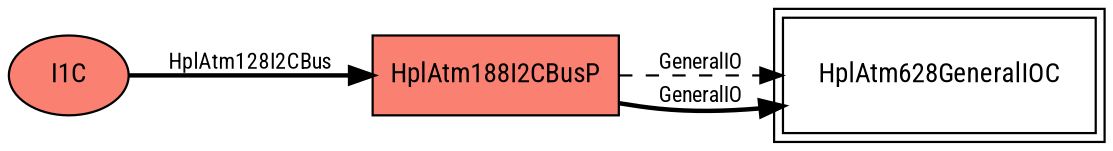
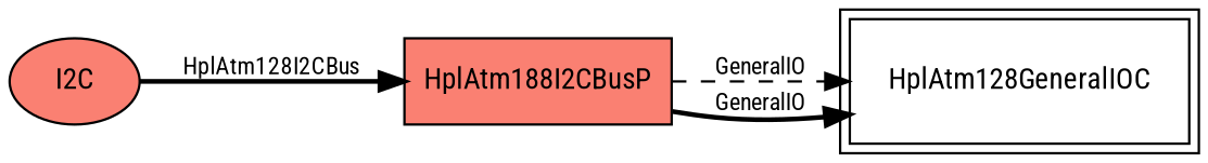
  digraph {
    fontname="Roboto Condensed"
    rankdir=LR
    node [fillcolor=salmon fontname="Roboto Condensed" fontsize=12 shape=box style=filled]
    edge [fontname="Roboto Condensed" fontsize=10 style=bold]
-   n1 [label=I1C shape=ellipse]
+   n1 [label=I2C shape=ellipse]
    n2 [label=HplAtm188I2CBusP]
-   HplAtm128GeneralIOC [fillcolor=white peripheries=2 label=HplAtm628GeneralIOC]
+   HplAtm128GeneralIOC [fillcolor=white peripheries=2]
    n1 -> n2 [label=HplAtm128I2CBus]
    n2 -> HplAtm128GeneralIOC [label=GeneralIO style=dashed]
    n2 -> HplAtm128GeneralIOC [label=GeneralIO]
  }
